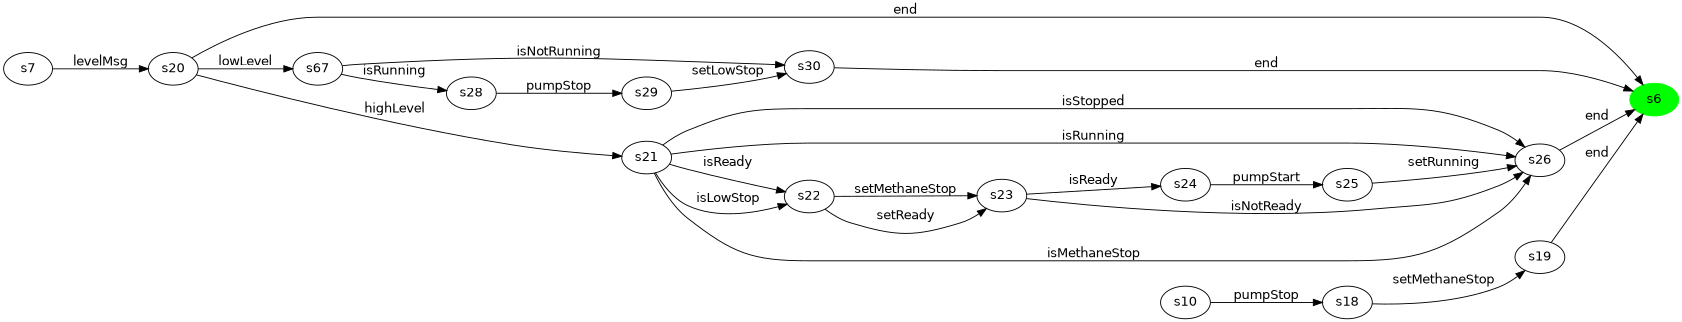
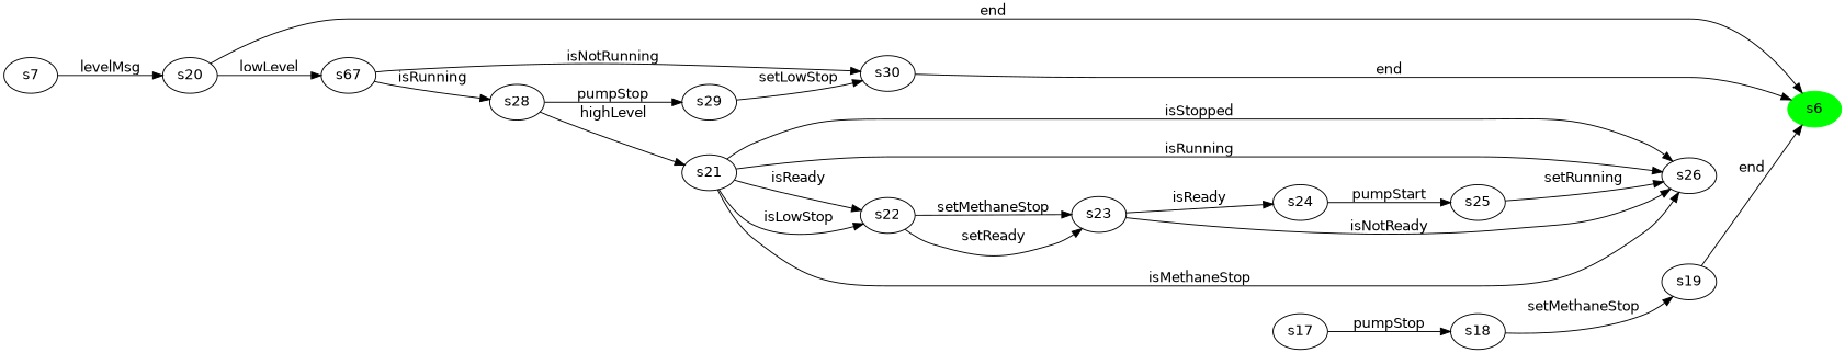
  digraph {
    fontname="DejaVu Sans"
    rankdir=LR
    node [fontname="DejaVu Sans"]
    edge [fontname="DejaVu Sans"]
    n1 [color=green label=s6 style=filled]
    n2 [label=s7]
    n3 [label=s20]
    n4 [label=s67]
    n5 [label=s21]
-   n6 [label=s10]
+   n6 [label=s17]
    n7 [label=s18]
    n8 [label=s19]
    n9 [label=s30]
    n10 [label=s28]
    n11 [label=s22]
    n12 [label=s26]
    n13 [label=s29]
    n14 [label=s23]
    n15 [label=s24]
    n16 [label=s25]
    n2 -> n3 [label=" levelMsg "]
    n3 -> n1 [label=" end "]
    n3 -> n4 [label=" lowLevel "]
-   n3 -> n5 [label=" highLevel "]
+   n10 -> n5 [label=" highLevel "]
    n4 -> n9 [label=" isNotRunning "]
    n4 -> n10 [label=" isRunning "]
    n5 -> n11 [label=" isReady "]
    n5 -> n11 [label=" isLowStop "]
    n5 -> n12 [label=" isMethaneStop "]
    n5 -> n12 [label=" isStopped "]
    n5 -> n12 [label=" isRunning "]
    n6 -> n7 [label=" pumpStop "]
    n7 -> n8 [label=" setMethaneStop "]
    n8 -> n1 [label=" end "]
    n9 -> n1 [label=" end "]
    n10 -> n13 [label=" pumpStop "]
    n11 -> n14 [label=" setReady "]
    n11 -> n14 [label=" setMethaneStop "]
-   n12 -> n1 [label=" end "]
    n13 -> n9 [label=" setLowStop "]
    n14 -> n12 [label=" isNotReady "]
    n14 -> n15 [label=" isReady "]
    n15 -> n16 [label=" pumpStart "]
    n16 -> n12 [label=" setRunning "]
  }
